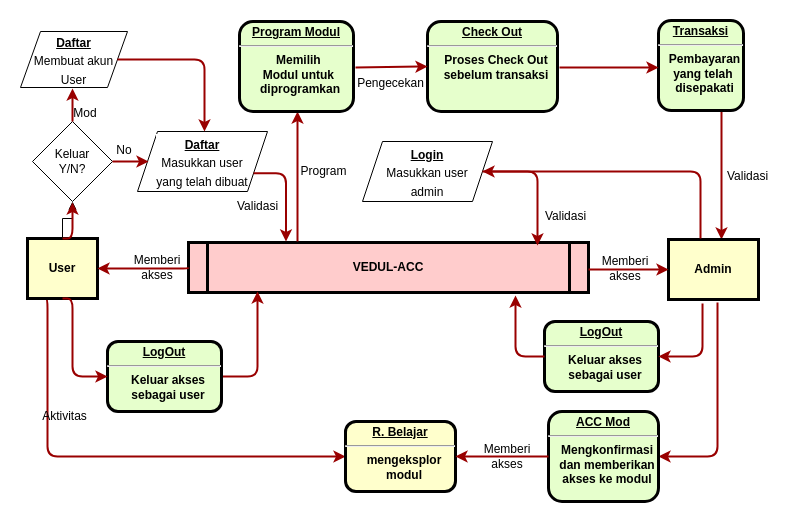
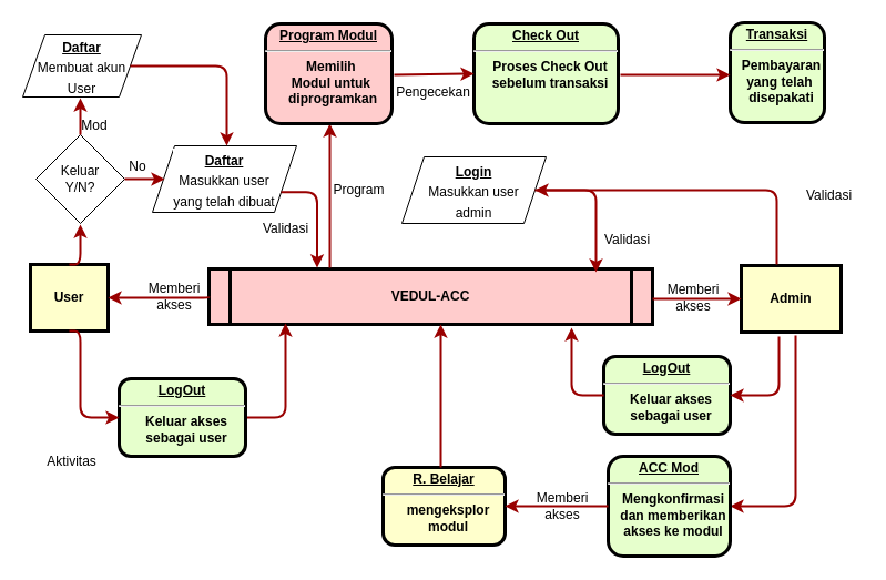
  <mxCell id="0" />
  <mxCell id="1" parent="0" />
- <mxCell id="2" value="" style="edgeStyle=elbowEdgeStyle;elbow=horizontal;strokeColor=#990000;strokeWidth=2;entryX=0;entryY=0.5;entryDx=0;entryDy=0;exitX=0.25;exitY=1;exitDx=0;exitDy=0;" edge="1" parent="1" source="5" target="29"><mxGeometry width="100" height="100" relative="1" as="geometry"><mxPoint x="67" y="331" as="sourcePoint" /><mxPoint x="67" y="400" as="targetPoint" /><Array as="points"><mxPoint x="47" y="371" /></Array></mxGeometry></mxCell>
- <mxCell id="3" value="" style="edgeStyle=elbowEdgeStyle;elbow=horizontal;strokeColor=#990000;strokeWidth=2" edge="1" parent="1" source="24" target="7"><mxGeometry width="100" height="100" relative="1" as="geometry"><mxPoint x="721" y="121" as="sourcePoint" /><mxPoint x="721" y="190" as="targetPoint" /><Array as="points"><mxPoint x="721" y="160" /></Array></mxGeometry></mxCell>
- <mxCell id="4" value="" style="edgeStyle=orthogonalEdgeStyle;rounded=0;orthogonalLoop=1;jettySize=auto;html=1;" edge="1" parent="1" source="5" target="10"><mxGeometry relative="1" as="geometry" /></mxCell>
  <mxCell id="5" value="User" style="whiteSpace=wrap;align=center;verticalAlign=middle;fontStyle=1;strokeWidth=3;fillColor=#FFFFCC" parent="1" vertex="1"><mxGeometry x="27" y="238" width="70" height="60" as="geometry" /></mxCell>
  <mxCell id="6" value="VEDUL-ACC" style="shape=process;whiteSpace=wrap;align=center;verticalAlign=middle;size=0.048;fontStyle=1;strokeWidth=3;fillColor=#FFCCCC" parent="1" vertex="1"><mxGeometry x="188" y="242" width="400" height="50" as="geometry" /></mxCell>
  <mxCell id="7" value="Admin" style="whiteSpace=wrap;align=center;verticalAlign=middle;fontStyle=1;strokeWidth=3;fillColor=#FFFFCC" parent="1" vertex="1"><mxGeometry x="668" y="239" width="90" height="60" as="geometry" /></mxCell>
  <mxCell id="8" value="" style="edgeStyle=elbowEdgeStyle;elbow=horizontal;strokeColor=#990000;strokeWidth=2;entryX=0.173;entryY=0.98;entryDx=0;entryDy=0;entryPerimeter=0;exitX=1;exitY=0.5;exitDx=0;exitDy=0;" parent="1" source="31" target="6" edge="1"><mxGeometry width="100" height="100" relative="1" as="geometry"><mxPoint x="257" y="368" as="sourcePoint" /><mxPoint x="257" y="299" as="targetPoint" /><Array as="points"><mxPoint x="257" y="328" /></Array></mxGeometry></mxCell>
  <mxCell id="9" value="&lt;p style=&quot;margin: 0px; margin-top: 4px; text-align: center; text-decoration: underline;&quot;&gt;&lt;strong&gt;Daftar&lt;/strong&gt;&lt;/p&gt;&lt;p style=&quot;margin: 4px 0px 0px; text-align: center;&quot;&gt;Membuat akun&lt;/p&gt;&lt;p style=&quot;margin: 4px 0px 0px; text-align: center;&quot;&gt;&lt;span style=&quot;background-color: initial;&quot;&gt;User&lt;/span&gt;&lt;/p&gt;" style="shape=parallelogram;perimeter=parallelogramPerimeter;whiteSpace=wrap;html=1;fixedSize=1;" vertex="1" parent="1"><mxGeometry x="20" y="31" width="107" height="56" as="geometry" /></mxCell>
  <mxCell id="10" value="Keluar&lt;br&gt;Y/N?" style="rhombus;whiteSpace=wrap;html=1;" vertex="1" parent="1"><mxGeometry x="32" y="121" width="80" height="80" as="geometry" /></mxCell>
  <mxCell id="11" value="&lt;p style=&quot;margin: 0px; margin-top: 4px; text-align: center; text-decoration: underline;&quot;&gt;&lt;strong&gt;Daftar&lt;/strong&gt;&lt;/p&gt;&lt;p style=&quot;margin: 4px 0px 0px; text-align: center;&quot;&gt;Masukkan user&lt;/p&gt;&lt;p style=&quot;margin: 4px 0px 0px; text-align: center;&quot;&gt;yang telah dibuat&lt;/p&gt;" style="shape=parallelogram;perimeter=parallelogramPerimeter;whiteSpace=wrap;html=1;fixedSize=1;labelBorderColor=none;labelBackgroundColor=default;" vertex="1" parent="1"><mxGeometry x="137" y="131" width="130" height="60" as="geometry" /></mxCell>
  <mxCell id="12" value="" style="edgeStyle=elbowEdgeStyle;elbow=horizontal;strokeColor=#990000;strokeWidth=2;exitX=0.5;exitY=0;exitDx=0;exitDy=0;" edge="1" parent="1" source="5"><mxGeometry width="100" height="100" relative="1" as="geometry"><mxPoint x="72" y="271" as="sourcePoint" /><mxPoint x="72" y="202" as="targetPoint" /><Array as="points"><mxPoint x="72" y="231" /></Array></mxGeometry></mxCell>
  <mxCell id="13" value="" style="edgeStyle=elbowEdgeStyle;elbow=horizontal;strokeColor=#990000;strokeWidth=2;" edge="1" parent="1"><mxGeometry width="100" height="100" relative="1" as="geometry"><mxPoint x="72" y="121" as="sourcePoint" /><mxPoint x="72" y="88" as="targetPoint" /><Array as="points"><mxPoint x="72" y="117" /></Array></mxGeometry></mxCell>
  <mxCell id="14" value="" style="edgeStyle=elbowEdgeStyle;elbow=horizontal;strokeColor=#990000;strokeWidth=2;entryX=0;entryY=0.75;entryDx=0;entryDy=0;exitX=1;exitY=0.5;exitDx=0;exitDy=0;" edge="1" parent="1"><mxGeometry width="100" height="100" relative="1" as="geometry"><mxPoint x="112" y="161" as="sourcePoint" /><mxPoint x="148" y="161" as="targetPoint" /><Array as="points" /></mxGeometry></mxCell>
  <mxCell id="15" value="" style="edgeStyle=elbowEdgeStyle;elbow=horizontal;strokeColor=#990000;strokeWidth=2;exitX=1;exitY=0.5;exitDx=0;exitDy=0;verticalAlign=middle;align=center;fontStyle=0;labelBorderColor=none;" edge="1" parent="1" source="9"><mxGeometry width="100" height="100" relative="1" as="geometry"><mxPoint x="204" y="62" as="sourcePoint" /><mxPoint x="204" y="131" as="targetPoint" /><Array as="points"><mxPoint x="204" y="91" /></Array></mxGeometry></mxCell>
  <mxCell id="16" value="Mod" style="text;html=1;strokeColor=none;fillColor=none;align=center;verticalAlign=middle;whiteSpace=wrap;rounded=0;" vertex="1" parent="1"><mxGeometry x="55" y="98" width="60" height="30" as="geometry" /></mxCell>
  <mxCell id="17" value="No" style="text;html=1;strokeColor=none;fillColor=none;align=center;verticalAlign=middle;whiteSpace=wrap;rounded=0;" vertex="1" parent="1"><mxGeometry x="94" y="135" width="60" height="30" as="geometry" /></mxCell>
  <mxCell id="18" value="" style="edgeStyle=elbowEdgeStyle;elbow=horizontal;strokeColor=#990000;strokeWidth=2;exitX=1;exitY=0.75;exitDx=0;exitDy=0;" edge="1" parent="1" source="11"><mxGeometry width="100" height="100" relative="1" as="geometry"><mxPoint x="285.5" y="165" as="sourcePoint" /><mxPoint x="286" y="241" as="targetPoint" /><Array as="points"><mxPoint x="285.5" y="194" /></Array></mxGeometry></mxCell>
  <mxCell id="19" value="&lt;p style=&quot;margin: 0px; margin-top: 4px; text-align: center; text-decoration: underline;&quot;&gt;&lt;strong&gt;Login&lt;/strong&gt;&lt;/p&gt;&lt;p style=&quot;margin: 4px 0px 0px; text-align: center;&quot;&gt;Masukkan user&lt;/p&gt;&lt;p style=&quot;margin: 4px 0px 0px; text-align: center;&quot;&gt;admin&lt;/p&gt;" style="shape=parallelogram;perimeter=parallelogramPerimeter;whiteSpace=wrap;html=1;fixedSize=1;" vertex="1" parent="1"><mxGeometry x="362" y="141" width="130" height="60" as="geometry" /></mxCell>
  <mxCell id="20" value="" style="edgeStyle=elbowEdgeStyle;elbow=horizontal;strokeColor=#990000;strokeWidth=2" edge="1" parent="1"><mxGeometry width="100" height="100" relative="1" as="geometry"><mxPoint x="297" y="241" as="sourcePoint" /><mxPoint x="297" y="111" as="targetPoint" /><Array as="points"><mxPoint x="297" y="201" /></Array></mxGeometry></mxCell>
- <mxCell id="21" value="&lt;p style=&quot;margin: 4px 0px 0px; text-decoration: underline;&quot;&gt;&lt;strong&gt;Program Modul&lt;/strong&gt;&lt;/p&gt;&lt;hr&gt;&lt;p style=&quot;margin: 0px; margin-left: 8px;&quot;&gt;&lt;span style=&quot;background-color: initial;&quot;&gt;Memilih&amp;nbsp;&lt;/span&gt;&lt;/p&gt;&lt;p style=&quot;margin: 0px; margin-left: 8px;&quot;&gt;&lt;span style=&quot;background-color: initial;&quot;&gt;Modul&amp;nbsp;&lt;/span&gt;&lt;span style=&quot;background-color: initial;&quot;&gt;untuk&amp;nbsp;&lt;/span&gt;&lt;/p&gt;&lt;p style=&quot;margin: 0px; margin-left: 8px;&quot;&gt;&lt;span style=&quot;background-color: initial;&quot;&gt;diprogramkan&lt;/span&gt;&lt;/p&gt;" style="verticalAlign=middle;align=center;overflow=fill;fontSize=12;fontFamily=Helvetica;html=1;rounded=1;fontStyle=1;strokeWidth=3;fillColor=#E6FFCC" vertex="1" parent="1"><mxGeometry x="239" y="21" width="114" height="90" as="geometry" /></mxCell>
+ <mxCell id="21" value="&lt;p style=&quot;margin: 4px 0px 0px; text-decoration: underline;&quot;&gt;&lt;strong&gt;Program Modul&lt;/strong&gt;&lt;/p&gt;&lt;hr&gt;&lt;p style=&quot;margin: 0px; margin-left: 8px;&quot;&gt;&lt;span style=&quot;background-color: initial;&quot;&gt;Memilih&amp;nbsp;&lt;/span&gt;&lt;/p&gt;&lt;p style=&quot;margin: 0px; margin-left: 8px;&quot;&gt;&lt;span style=&quot;background-color: initial;&quot;&gt;Modul&amp;nbsp;&lt;/span&gt;&lt;span style=&quot;background-color: initial;&quot;&gt;untuk&amp;nbsp;&lt;/span&gt;&lt;/p&gt;&lt;p style=&quot;margin: 0px; margin-left: 8px;&quot;&gt;&lt;span style=&quot;background-color: initial;&quot;&gt;diprogramkan&lt;/span&gt;&lt;/p&gt;" style="verticalAlign=middle;align=center;overflow=fill;fontSize=12;fontFamily=Helvetica;html=1;rounded=1;fontStyle=1;strokeWidth=3;fillColor=#ffcccc;" vertex="1" parent="1"><mxGeometry x="239" y="21" width="114" height="90" as="geometry" /></mxCell>
  <mxCell id="22" value="&lt;p style=&quot;margin: 4px 0px 0px; text-decoration: underline;&quot;&gt;&lt;strong&gt;Check Out&lt;/strong&gt;&lt;/p&gt;&lt;hr style=&quot;&quot;&gt;&lt;p style=&quot;margin: 0px 0px 0px 8px;&quot;&gt;Proses Check Out&lt;/p&gt;&lt;p style=&quot;margin: 0px 0px 0px 8px;&quot;&gt;sebelum transaksi&lt;/p&gt;" style="verticalAlign=middle;align=center;overflow=fill;fontSize=12;fontFamily=Helvetica;html=1;rounded=1;fontStyle=1;strokeWidth=3;fillColor=#E6FFCC" vertex="1" parent="1"><mxGeometry x="427" y="21" width="130" height="90" as="geometry" /></mxCell>
  <mxCell id="23" value="" style="edgeStyle=elbowEdgeStyle;elbow=vertical;strokeColor=#990000;strokeWidth=2;entryX=0;entryY=0.5;entryDx=0;entryDy=0;" edge="1" parent="1" target="22"><mxGeometry width="100" height="100" relative="1" as="geometry"><mxPoint x="355" y="66.88" as="sourcePoint" /><mxPoint x="445" y="67.88" as="targetPoint" /></mxGeometry></mxCell>
  <mxCell id="24" value="&lt;p style=&quot;margin: 0px; margin-top: 4px; text-align: center; text-decoration: underline;&quot;&gt;&lt;strong&gt;Transaksi&lt;/strong&gt;&lt;/p&gt;&lt;hr&gt;&lt;p style=&quot;margin: 0px; margin-left: 8px;&quot;&gt;Pembayaran&lt;br&gt;yang telah&amp;nbsp;&lt;br&gt;disepakati&lt;/p&gt;" style="verticalAlign=middle;align=center;overflow=fill;fontSize=12;fontFamily=Helvetica;html=1;rounded=1;fontStyle=1;strokeWidth=3;fillColor=#E6FFCC" vertex="1" parent="1"><mxGeometry x="658" y="20" width="85" height="90" as="geometry" /></mxCell>
  <mxCell id="25" value="" style="edgeStyle=elbowEdgeStyle;elbow=vertical;strokeColor=#990000;strokeWidth=2;" edge="1" parent="1" target="24"><mxGeometry width="100" height="100" relative="1" as="geometry"><mxPoint x="559" y="66.88" as="sourcePoint" /><mxPoint x="657" y="66" as="targetPoint" /></mxGeometry></mxCell>
  <mxCell id="26" value="" style="edgeStyle=elbowEdgeStyle;elbow=horizontal;strokeColor=#990000;strokeWidth=2;entryX=1;entryY=0.5;entryDx=0;entryDy=0;" edge="1" parent="1" target="28"><mxGeometry width="100" height="100" relative="1" as="geometry"><mxPoint x="717" y="302" as="sourcePoint" /><mxPoint x="717" y="341" as="targetPoint" /><Array as="points"><mxPoint x="717" y="341" /></Array></mxGeometry></mxCell>
  <mxCell id="27" value="" style="edgeStyle=elbowEdgeStyle;elbow=horizontal;strokeColor=#990000;strokeWidth=2;entryX=1;entryY=0.5;entryDx=0;entryDy=0;" edge="1" parent="1" target="19"><mxGeometry width="100" height="100" relative="1" as="geometry"><mxPoint x="700" y="238" as="sourcePoint" /><mxPoint x="647" y="171" as="targetPoint" /><Array as="points"><mxPoint x="700" y="198" /></Array></mxGeometry></mxCell>
  <mxCell id="28" value="&lt;p style=&quot;margin: 0px; margin-top: 4px; text-align: center; text-decoration: underline;&quot;&gt;ACC Mod&lt;/p&gt;&lt;hr&gt;&lt;p style=&quot;margin: 0px; margin-left: 8px;&quot;&gt;Mengkonfirmasi&lt;/p&gt;&lt;p style=&quot;margin: 0px; margin-left: 8px;&quot;&gt;dan memberikan&lt;/p&gt;&lt;p style=&quot;margin: 0px; margin-left: 8px;&quot;&gt;akses ke modul&lt;/p&gt;" style="verticalAlign=middle;align=center;overflow=fill;fontSize=12;fontFamily=Helvetica;html=1;rounded=1;fontStyle=1;strokeWidth=3;fillColor=#E6FFCC" vertex="1" parent="1"><mxGeometry x="548" y="411" width="110" height="90" as="geometry" /></mxCell>
  <mxCell id="29" value="&lt;p style=&quot;margin: 0px; margin-top: 4px; text-align: center; text-decoration: underline;&quot;&gt;R. Belajar&lt;/p&gt;&lt;hr&gt;&lt;p style=&quot;margin: 0px; margin-left: 8px;&quot;&gt;mengeksplor&lt;/p&gt;&lt;p style=&quot;margin: 0px; margin-left: 8px;&quot;&gt;modul&lt;/p&gt;" style="verticalAlign=middle;align=center;overflow=fill;fontSize=12;fontFamily=Helvetica;html=1;rounded=1;fontStyle=1;strokeWidth=3;fillColor=#ffffcc;" vertex="1" parent="1"><mxGeometry x="345" y="421" width="110" height="70" as="geometry" /></mxCell>
  <mxCell id="30" value="" style="edgeStyle=elbowEdgeStyle;elbow=horizontal;strokeColor=#990000;strokeWidth=2;entryX=0.898;entryY=0.06;entryDx=0;entryDy=0;entryPerimeter=0;" edge="1" parent="1" source="19"><mxGeometry width="100" height="100" relative="1" as="geometry"><mxPoint x="537" y="201" as="sourcePoint" /><mxPoint x="537.2" y="245" as="targetPoint" /><Array as="points"><mxPoint x="537" y="230" /></Array></mxGeometry></mxCell>
  <mxCell id="31" value="&lt;p style=&quot;margin: 4px 0px 0px; text-decoration: underline;&quot;&gt;LogOut&lt;/p&gt;&lt;hr&gt;&lt;p style=&quot;margin: 0px; margin-left: 8px;&quot;&gt;Keluar akses&lt;/p&gt;&lt;p style=&quot;margin: 0px; margin-left: 8px;&quot;&gt;sebagai user&lt;/p&gt;" style="verticalAlign=middle;align=center;overflow=fill;fontSize=12;fontFamily=Helvetica;html=1;rounded=1;fontStyle=1;strokeWidth=3;fillColor=#E6FFCC" vertex="1" parent="1"><mxGeometry x="107" y="341" width="114" height="70" as="geometry" /></mxCell>
  <mxCell id="32" value="" style="edgeStyle=elbowEdgeStyle;elbow=horizontal;strokeColor=#990000;strokeWidth=2;exitX=0.5;exitY=1;exitDx=0;exitDy=0;entryX=0;entryY=0.5;entryDx=0;entryDy=0;" edge="1" parent="1" source="5" target="31"><mxGeometry width="100" height="100" relative="1" as="geometry"><mxPoint x="67" y="311" as="sourcePoint" /><mxPoint x="37" y="383" as="targetPoint" /><Array as="points"><mxPoint x="72" y="341" /></Array></mxGeometry></mxCell>
  <mxCell id="33" value="&lt;p style=&quot;margin: 4px 0px 0px; text-decoration: underline;&quot;&gt;LogOut&lt;/p&gt;&lt;hr&gt;&lt;p style=&quot;margin: 0px; margin-left: 8px;&quot;&gt;Keluar akses&lt;/p&gt;&lt;p style=&quot;margin: 0px; margin-left: 8px;&quot;&gt;sebagai user&lt;/p&gt;" style="verticalAlign=middle;align=center;overflow=fill;fontSize=12;fontFamily=Helvetica;html=1;rounded=1;fontStyle=1;strokeWidth=3;fillColor=#E6FFCC" vertex="1" parent="1"><mxGeometry x="544" y="321" width="114" height="70" as="geometry" /></mxCell>
  <mxCell id="34" value="" style="edgeStyle=elbowEdgeStyle;elbow=horizontal;strokeColor=#990000;strokeWidth=2;exitX=0;exitY=0.5;exitDx=0;exitDy=0;entryX=0.818;entryY=1.06;entryDx=0;entryDy=0;entryPerimeter=0;" edge="1" parent="1" source="33" target="6"><mxGeometry width="100" height="100" relative="1" as="geometry"><mxPoint x="542" y="370" as="sourcePoint" /><mxPoint x="507" y="292" as="targetPoint" /><Array as="points"><mxPoint x="515" y="331" /></Array></mxGeometry></mxCell>
  <mxCell id="35" value="" style="edgeStyle=elbowEdgeStyle;elbow=horizontal;strokeColor=#990000;strokeWidth=2;exitX=0.378;exitY=1.067;exitDx=0;exitDy=0;entryX=1;entryY=0.5;entryDx=0;entryDy=0;exitPerimeter=0;" edge="1" parent="1" source="7" target="33"><mxGeometry width="100" height="100" relative="1" as="geometry"><mxPoint x="707" y="321" as="sourcePoint" /><mxPoint x="668" y="383" as="targetPoint" /><Array as="points"><mxPoint x="702" y="331" /></Array></mxGeometry></mxCell>
  <mxCell id="36" value="Memberi akses" style="text;html=1;strokeColor=none;fillColor=none;align=center;verticalAlign=middle;whiteSpace=wrap;rounded=0;" vertex="1" parent="1"><mxGeometry x="127" y="252" width="60" height="30" as="geometry" /></mxCell>
  <mxCell id="37" value="" style="edgeStyle=elbowEdgeStyle;elbow=vertical;strokeColor=#990000;strokeWidth=2;entryX=1;entryY=0.5;entryDx=0;entryDy=0;exitX=0;exitY=0.5;exitDx=0;exitDy=0;" edge="1" parent="1" source="6" target="5"><mxGeometry width="100" height="100" relative="1" as="geometry"><mxPoint x="188" y="271" as="sourcePoint" /><mxPoint x="127" y="278.88" as="targetPoint" /></mxGeometry></mxCell>
  <mxCell id="38" value="Memberi akses" style="text;html=1;strokeColor=none;fillColor=none;align=center;verticalAlign=middle;whiteSpace=wrap;rounded=0;" vertex="1" parent="1"><mxGeometry x="595" y="253" width="60" height="30" as="geometry" /></mxCell>
  <mxCell id="39" value="" style="edgeStyle=elbowEdgeStyle;elbow=vertical;strokeColor=#990000;strokeWidth=2;entryX=0;entryY=0.5;entryDx=0;entryDy=0;" edge="1" parent="1" target="7"><mxGeometry width="100" height="100" relative="1" as="geometry"><mxPoint x="588" y="268.88" as="sourcePoint" /><mxPoint x="678" y="269.88" as="targetPoint" /></mxGeometry></mxCell>
  <mxCell id="40" value="Validasi" style="text;html=1;align=center;verticalAlign=middle;resizable=0;points=[];autosize=1;strokeColor=none;fillColor=none;" vertex="1" parent="1"><mxGeometry x="227" y="191" width="60" height="30" as="geometry" /></mxCell>
  <mxCell id="41" value="Validasi" style="text;html=1;align=center;verticalAlign=middle;resizable=0;points=[];autosize=1;strokeColor=none;fillColor=none;" vertex="1" parent="1"><mxGeometry x="535" y="201" width="60" height="30" as="geometry" /></mxCell>
  <mxCell id="42" value="Validasi" style="text;html=1;align=center;verticalAlign=middle;resizable=0;points=[];autosize=1;strokeColor=none;fillColor=none;" vertex="1" parent="1"><mxGeometry x="717" y="161" width="60" height="30" as="geometry" /></mxCell>
  <mxCell id="43" value="Aktivitas" style="text;html=1;align=center;verticalAlign=middle;resizable=0;points=[];autosize=1;strokeColor=none;fillColor=none;" vertex="1" parent="1"><mxGeometry x="28.5" y="401" width="70" height="30" as="geometry" /></mxCell>
  <mxCell id="44" value="Program" style="text;html=1;align=center;verticalAlign=middle;resizable=0;points=[];autosize=1;strokeColor=none;fillColor=none;" vertex="1" parent="1"><mxGeometry x="293" y="156" width="60" height="30" as="geometry" /></mxCell>
  <mxCell id="45" value="Pengecekan" style="text;html=1;align=center;verticalAlign=middle;resizable=0;points=[];autosize=1;strokeColor=none;fillColor=none;" vertex="1" parent="1"><mxGeometry x="345" y="68" width="90" height="30" as="geometry" /></mxCell>
+ <mxCell id="46" value="" style="edgeStyle=elbowEdgeStyle;elbow=horizontal;strokeColor=#990000;strokeWidth=2;exitX=0.473;exitY=0;exitDx=0;exitDy=0;exitPerimeter=0;entryX=0.523;entryY=1;entryDx=0;entryDy=0;entryPerimeter=0;" edge="1" parent="1" source="29" target="6"><mxGeometry width="100" height="100" relative="1" as="geometry"><mxPoint x="407" y="421" as="sourcePoint" /><mxPoint x="400" y="301" as="targetPoint" /><Array as="points"><mxPoint x="397" y="351" /></Array></mxGeometry></mxCell>
  <mxCell id="47" value="Memberi akses" style="text;html=1;strokeColor=none;fillColor=none;align=center;verticalAlign=middle;whiteSpace=wrap;rounded=0;" vertex="1" parent="1"><mxGeometry x="477" y="441" width="60" height="30" as="geometry" /></mxCell>
  <mxCell id="48" value="" style="edgeStyle=elbowEdgeStyle;elbow=vertical;strokeColor=#990000;strokeWidth=2;exitX=0;exitY=0.5;exitDx=0;exitDy=0;entryX=1;entryY=0.5;entryDx=0;entryDy=0;" edge="1" parent="1" source="28" target="29"><mxGeometry width="100" height="100" relative="1" as="geometry"><mxPoint x="547" y="416.97" as="sourcePoint" /><mxPoint x="443" y="417" as="targetPoint" /></mxGeometry></mxCell>
